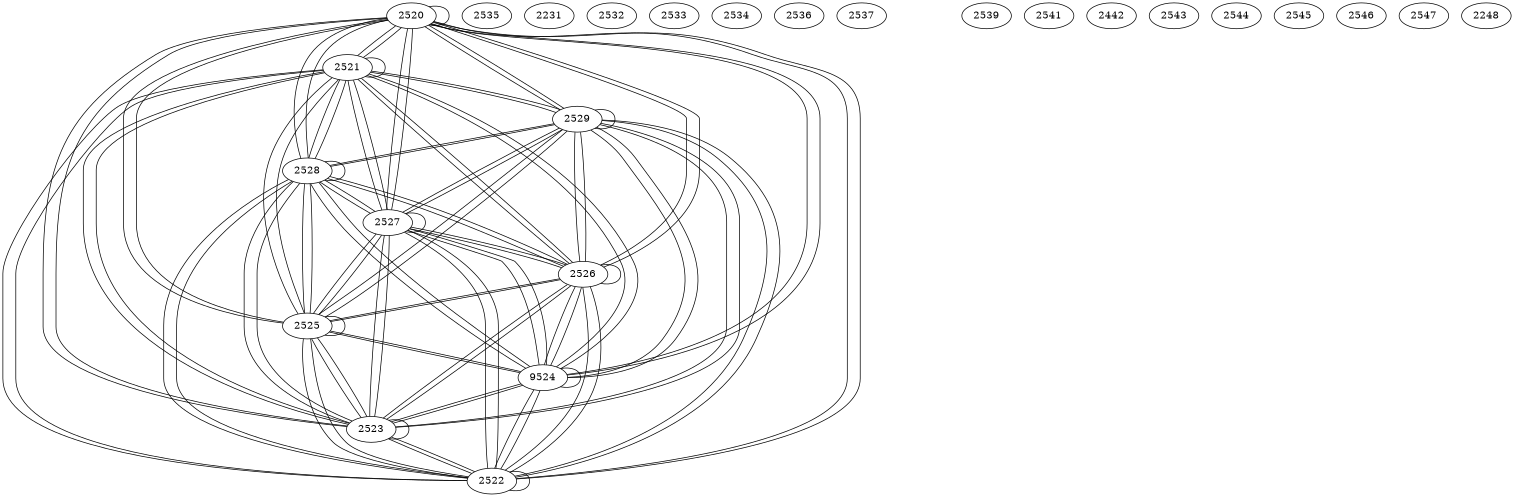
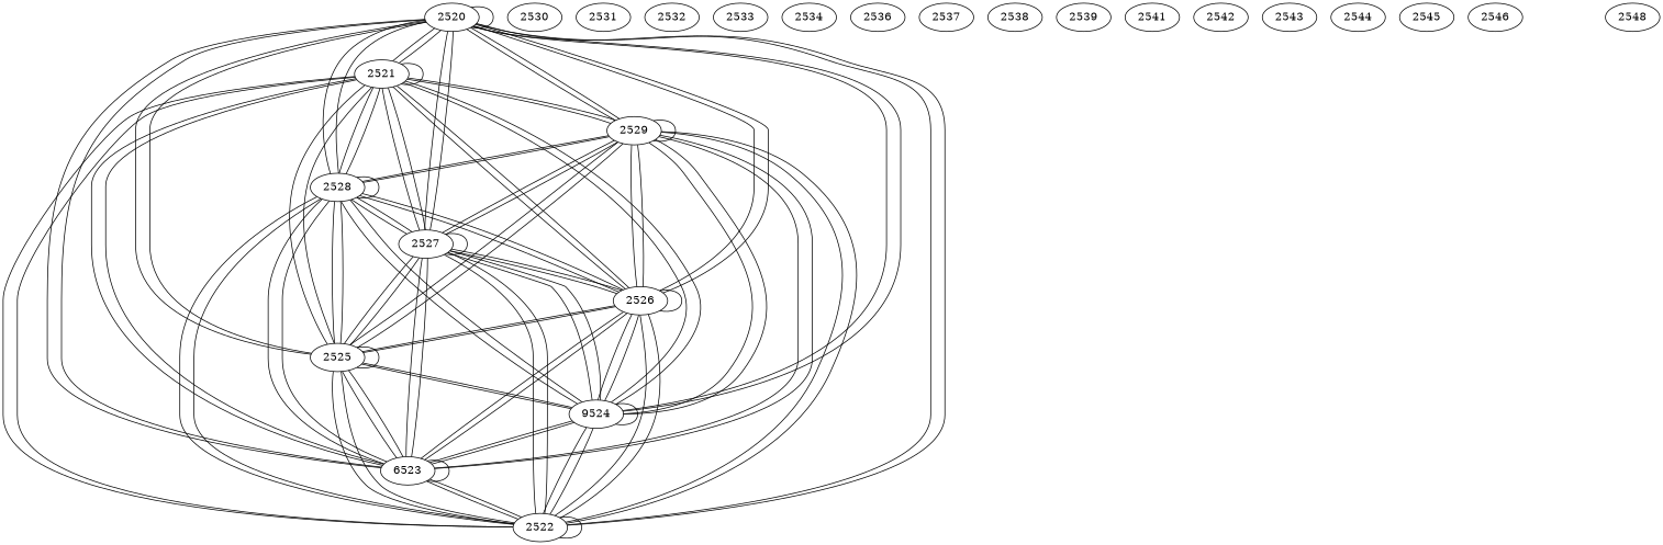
  graph {
    2520
    2521
    2522
-   2523
+   2523 [label=6523]
    n5 [label=9524]
    2525
    2526
    2527
    2528
    2529
-   2530 [label=2535]
-   2531 [label=2231]
+   2530
+   2531
    2532
    2533
    2534
    2536
    2537
+   2538
    2539
    2541
-   2542 [label=2442]
+   2542
    2543
    2544
    2545
    2546
-   2547
-   2548 [label=2248]
+   2548
    2520 -- 2520
    2520 -- 2521
    2520 -- 2522
    2520 -- 2523
    2520 -- n5
    2520 -- 2525
    2520 -- 2526
    2520 -- 2527
    2520 -- 2528
    2520 -- 2529
    2521 -- 2520
    2521 -- 2521
    2521 -- 2522
    2521 -- 2523
    2521 -- n5
    2521 -- 2525
    2521 -- 2526
    2521 -- 2527
    2521 -- 2528
    2521 -- 2529
    2522 -- 2520
    2522 -- 2521
    2522 -- 2522
    2522 -- 2523
    2522 -- n5
    2522 -- 2525
    2522 -- 2526
    2522 -- 2527
    2522 -- 2528
    2522 -- 2529
    2523 -- 2520
    2523 -- 2521
    2523 -- 2522
    2523 -- 2523
    2523 -- n5
    2523 -- 2525
    2523 -- 2526
    2523 -- 2527
    2523 -- 2528
    2523 -- 2529
    n5 -- 2520
    n5 -- 2521
    n5 -- 2522
    n5 -- 2523
    n5 -- n5
    n5 -- 2525
    n5 -- 2526
    n5 -- 2527
    n5 -- 2528
    n5 -- 2529
    2525 -- 2520
    2525 -- 2521
    2525 -- 2522
    2525 -- 2523
    2525 -- n5
    2525 -- 2525
    2525 -- 2526
    2525 -- 2527
    2525 -- 2528
    2525 -- 2529
    2526 -- 2520
    2526 -- 2521
    2526 -- 2522
    2526 -- 2523
    2526 -- n5
    2526 -- 2525
    2526 -- 2526
    2526 -- 2527
    2526 -- 2528
    2526 -- 2529
    2527 -- 2520
    2527 -- 2521
    2527 -- 2522
    2527 -- 2523
    2527 -- n5
    2527 -- 2525
    2527 -- 2526
    2527 -- 2527
    2527 -- 2528
    2527 -- 2529
    2528 -- 2520
    2528 -- 2521
    2528 -- 2522
    2528 -- 2523
    2528 -- n5
    2528 -- 2525
    2528 -- 2526
    2528 -- 2527
    2528 -- 2528
    2528 -- 2529
    2529 -- 2520
    2529 -- 2521
    2529 -- 2522
    2529 -- 2523
    2529 -- n5
    2529 -- 2525
    2529 -- 2526
    2529 -- 2527
    2529 -- 2528
    2529 -- 2529
  }
